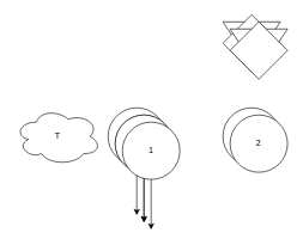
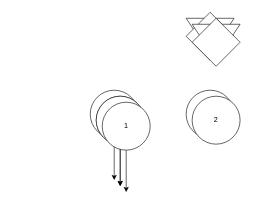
  <mxCell id="0" />
  <mxCell id="1" parent="0" />
  <mxCell id="2" style="edgeStyle=orthogonalEdgeStyle;rounded=0;orthogonalLoop=1;jettySize=auto;html=1;entryX=0.5;entryY=0;entryDx=0;entryDy=0;" edge="1" parent="1" source="3"><mxGeometry relative="1" as="geometry"><mxPoint x="190" y="300" as="targetPoint" /></mxGeometry></mxCell>
  <mxCell id="3" value="1" style="ellipse;whiteSpace=wrap;html=1;aspect=fixed;" vertex="1" parent="1"><mxGeometry x="150" y="150" width="80" height="80" as="geometry" /></mxCell>
  <mxCell id="4" value="2" style="ellipse;whiteSpace=wrap;html=1;aspect=fixed;" vertex="1" parent="1"><mxGeometry x="310" y="150" width="80" height="80" as="geometry" /></mxCell>
  <mxCell id="5" value="" style="triangle;whiteSpace=wrap;html=1;direction=south;" vertex="1" parent="1"><mxGeometry x="310" y="30" width="80" height="60" as="geometry" /></mxCell>
  <mxCell id="6" value="" style="rhombus;whiteSpace=wrap;html=1;" vertex="1" parent="1"><mxGeometry x="310" y="20" width="80" height="80" as="geometry" /></mxCell>
- <mxCell id="7" value="T" style="ellipse;shape=cloud;whiteSpace=wrap;html=1;" vertex="1" parent="1"><mxGeometry x="20" y="150" width="120" height="80" as="geometry" /></mxCell>
  <mxCell id="8" style="edgeStyle=orthogonalEdgeStyle;rounded=0;orthogonalLoop=1;jettySize=auto;html=1;entryX=0.5;entryY=0;entryDx=0;entryDy=0;" edge="1" source="9" parent="1"><mxGeometry relative="1" as="geometry"><mxPoint x="200" y="310" as="targetPoint" /></mxGeometry></mxCell>
  <mxCell id="9" value="1" style="ellipse;whiteSpace=wrap;html=1;aspect=fixed;" vertex="1" parent="1"><mxGeometry x="160" y="160" width="80" height="80" as="geometry" /></mxCell>
  <mxCell id="10" style="edgeStyle=orthogonalEdgeStyle;rounded=0;orthogonalLoop=1;jettySize=auto;html=1;entryX=0.5;entryY=0;entryDx=0;entryDy=0;" edge="1" source="11" parent="1"><mxGeometry relative="1" as="geometry"><mxPoint x="200" y="310" as="targetPoint" /></mxGeometry></mxCell>
  <mxCell id="11" value="1" style="ellipse;whiteSpace=wrap;html=1;aspect=fixed;" vertex="1" parent="1"><mxGeometry x="160" y="160" width="80" height="80" as="geometry" /></mxCell>
  <mxCell id="12" value="2" style="ellipse;whiteSpace=wrap;html=1;aspect=fixed;" vertex="1" parent="1"><mxGeometry x="320" y="160" width="80" height="80" as="geometry" /></mxCell>
  <mxCell id="13" value="" style="triangle;whiteSpace=wrap;html=1;direction=south;" vertex="1" parent="1"><mxGeometry x="320" y="40" width="80" height="60" as="geometry" /></mxCell>
  <mxCell id="14" value="" style="rhombus;whiteSpace=wrap;html=1;" vertex="1" parent="1"><mxGeometry x="320" y="30" width="80" height="80" as="geometry" /></mxCell>
  <mxCell id="15" style="edgeStyle=orthogonalEdgeStyle;rounded=0;orthogonalLoop=1;jettySize=auto;html=1;entryX=0.5;entryY=0;entryDx=0;entryDy=0;" edge="1" source="16" parent="1"><mxGeometry relative="1" as="geometry"><mxPoint x="210" y="320" as="targetPoint" /></mxGeometry></mxCell>
  <mxCell id="16" value="1" style="ellipse;whiteSpace=wrap;html=1;aspect=fixed;" vertex="1" parent="1"><mxGeometry x="170" y="170" width="80" height="80" as="geometry" /></mxCell>
